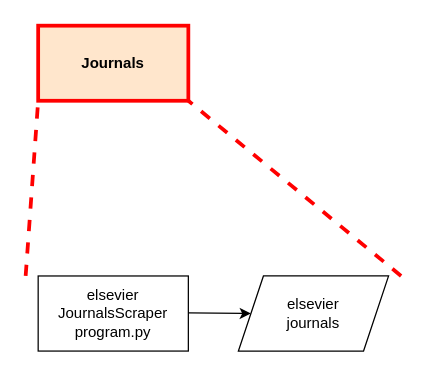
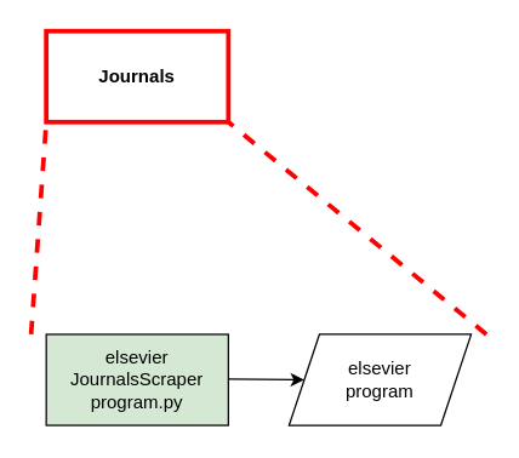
  <mxCell id="0" />
  <mxCell id="1" parent="0" />
- <mxCell id="2" value="elsevier&lt;br&gt;JournalsScraper&lt;br&gt;program.py" style="rounded=0;whiteSpace=wrap;html=1;" parent="1" vertex="1"><mxGeometry x="30" y="220" width="120" height="60" as="geometry" /></mxCell>
+ <mxCell id="2" value="elsevier&lt;br&gt;JournalsScraper&lt;br&gt;program.py" style="rounded=0;whiteSpace=wrap;html=1;fillColor=#d5e8d4;" parent="1" vertex="1"><mxGeometry x="30" y="220" width="120" height="60" as="geometry" /></mxCell>
  <mxCell id="3" value="" style="endArrow=none;dashed=1;html=1;strokeWidth=3;entryX=0;entryY=1;entryDx=0;entryDy=0;strokeColor=#FF0000;" parent="1" target="7" edge="1"><mxGeometry width="50" height="50" relative="1" as="geometry"><mxPoint x="20" y="220" as="sourcePoint" /><mxPoint x="30" y="80" as="targetPoint" /></mxGeometry></mxCell>
  <mxCell id="4" value="" style="endArrow=none;dashed=1;html=1;strokeWidth=3;entryX=1;entryY=1;entryDx=0;entryDy=0;strokeColor=#FF0000;" parent="1" target="7" edge="1"><mxGeometry width="50" height="50" relative="1" as="geometry"><mxPoint x="320" y="220" as="sourcePoint" /><mxPoint x="150" y="80" as="targetPoint" /></mxGeometry></mxCell>
  <mxCell id="5" value="" style="endArrow=classic;html=1;exitX=1;exitY=0.5;exitDx=0;exitDy=0;entryX=0;entryY=0.5;entryDx=0;entryDy=0;" parent="1" target="6" edge="1"><mxGeometry width="50" height="50" relative="1" as="geometry"><mxPoint x="150" y="249.5" as="sourcePoint" /><mxPoint x="189.04" y="250" as="targetPoint" /></mxGeometry></mxCell>
- <mxCell id="6" value="elsevier&lt;br&gt;journals" style="shape=parallelogram;perimeter=parallelogramPerimeter;whiteSpace=wrap;html=1;fixedSize=1;" parent="1" vertex="1"><mxGeometry x="190" y="220" width="120" height="60" as="geometry" /></mxCell>
- <mxCell id="7" value="Journals" style="rounded=0;whiteSpace=wrap;html=1;strokeColor=#FF0000;strokeWidth=3;fontStyle=1;fillColor=#ffe6cc;" vertex="1" parent="1"><mxGeometry x="30" y="20" width="120" height="60" as="geometry" /></mxCell>
+ <mxCell id="6" value="elsevier&lt;br&gt;program" style="shape=parallelogram;perimeter=parallelogramPerimeter;whiteSpace=wrap;html=1;fixedSize=1;" parent="1" vertex="1"><mxGeometry x="190" y="220" width="120" height="60" as="geometry" /></mxCell>
+ <mxCell id="7" value="Journals" style="rounded=0;whiteSpace=wrap;html=1;strokeColor=#FF0000;strokeWidth=3;fontStyle=1" vertex="1" parent="1"><mxGeometry x="30" y="20" width="120" height="60" as="geometry" /></mxCell>
